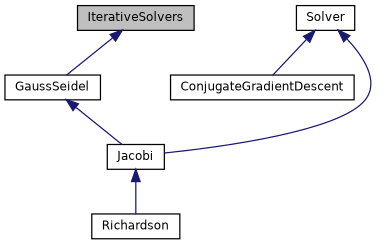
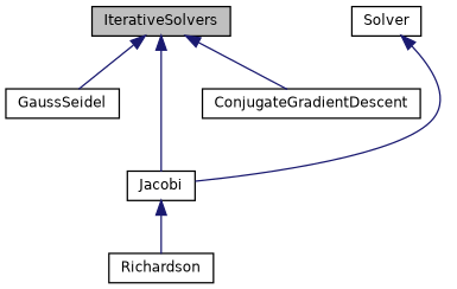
  digraph {
    node [color=black fillcolor=white fontname=Helvetica fontsize=10 shape=record style=filled]
    edge [color=midnightblue dir=back fontname=Helvetica fontsize=10 labelfontname=Helvetica labelfontsize=10 style=solid]
    n1 [fillcolor=grey75 fontcolor=black height=0.2 label=IterativeSolvers width=0.4]
    n2 [height=0.2 label=ConjugateGradientDescent width=0.4]
    n3 [height=0.2 label=GaussSeidel width=0.4]
    n4 [height=0.2 label=Jacobi width=0.4]
    n5 [height=0.2 label=Richardson width=0.4]
    n6 [height=0.2 label=Solver width=0.4]
-   n6 -> n2
+   n1 -> n2
    n1 -> n3
-   n3 -> n4
+   n1 -> n4
    n4 -> n5
    n6 -> n4
  }
